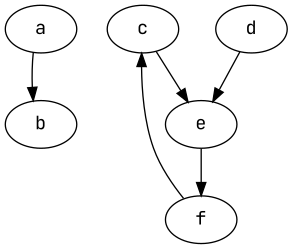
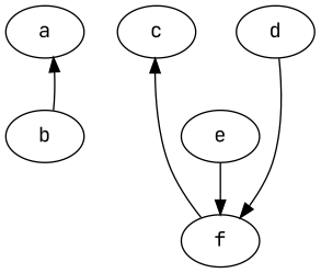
  digraph {
    fontname="JetBrains Mono"
    node [fontname="JetBrains Mono"]
    edge [fontname="JetBrains Mono"]
    a
    b
    c
    e
    d
    f
-   a -> b
-   c -> e
+   b -> a
    e -> f
-   d -> e
+   d -> f
    f -> c
  }
